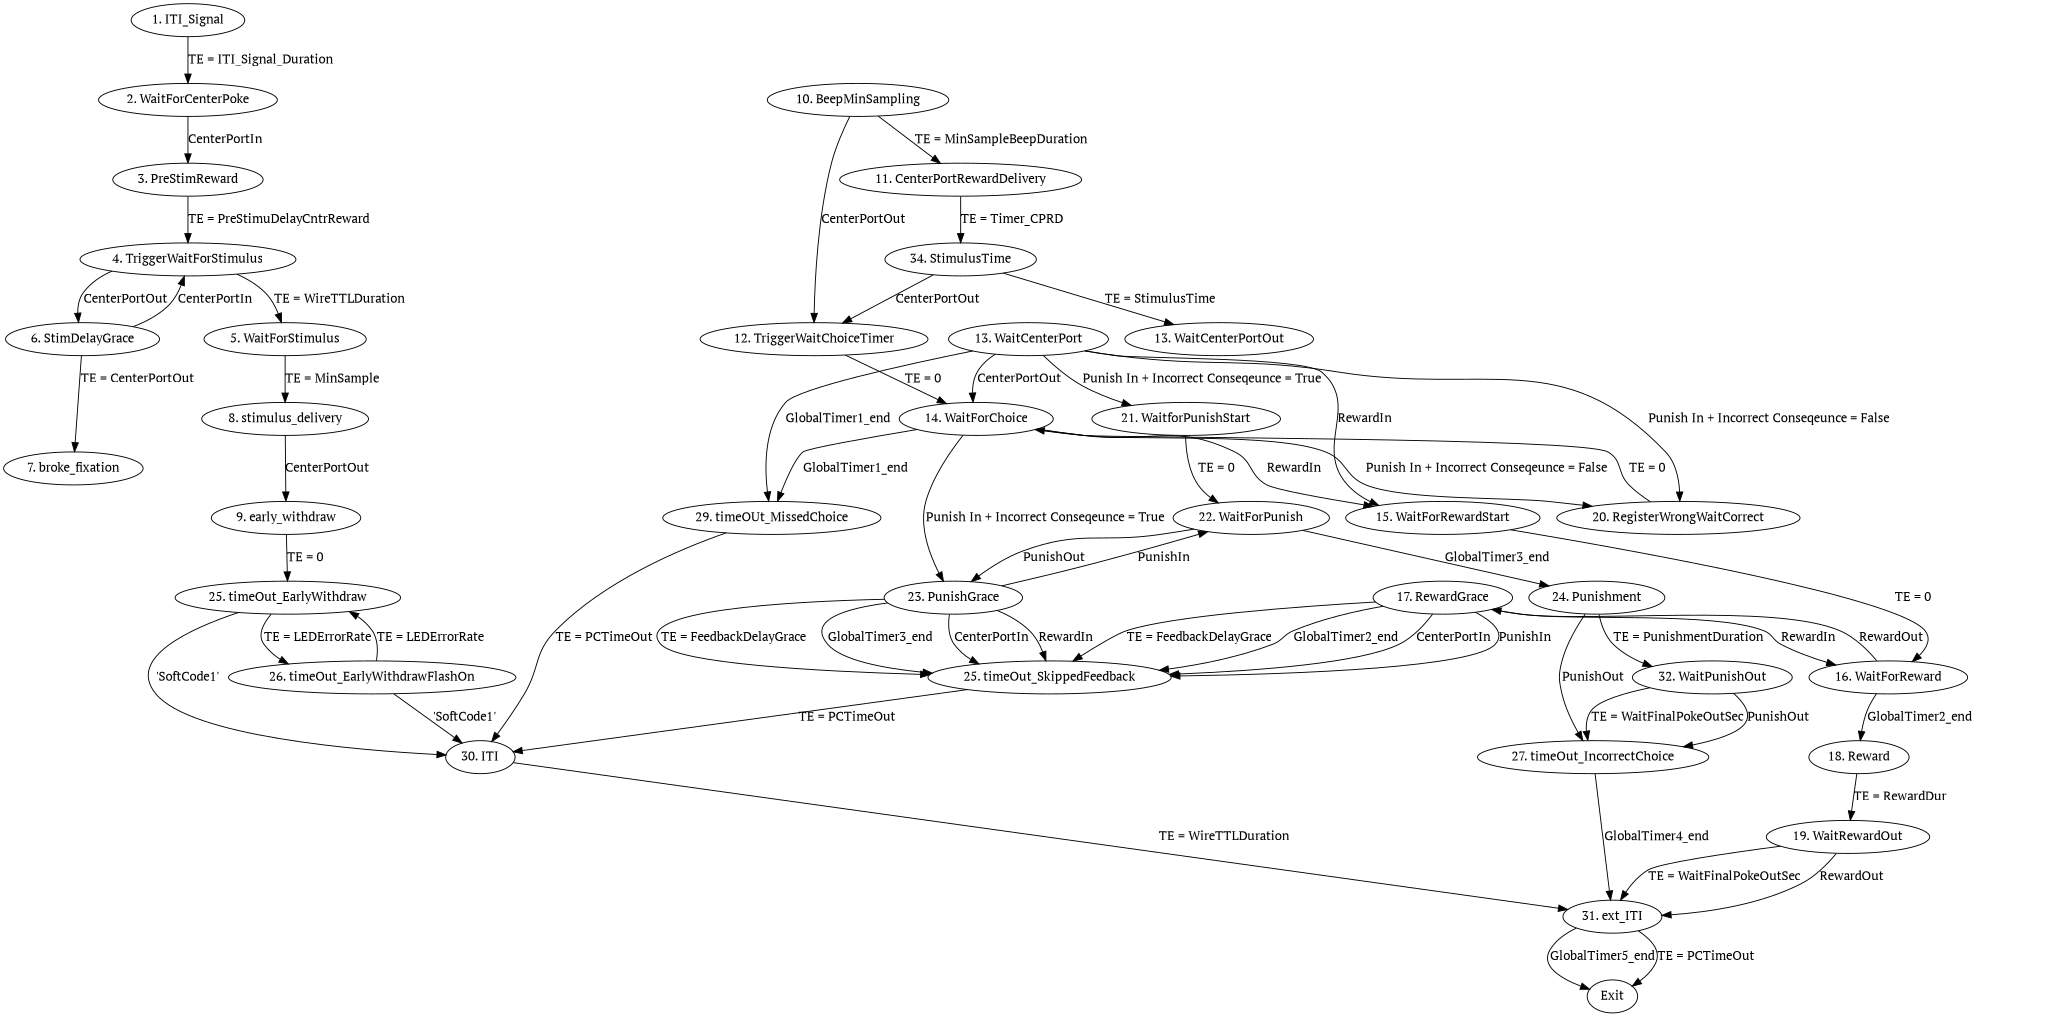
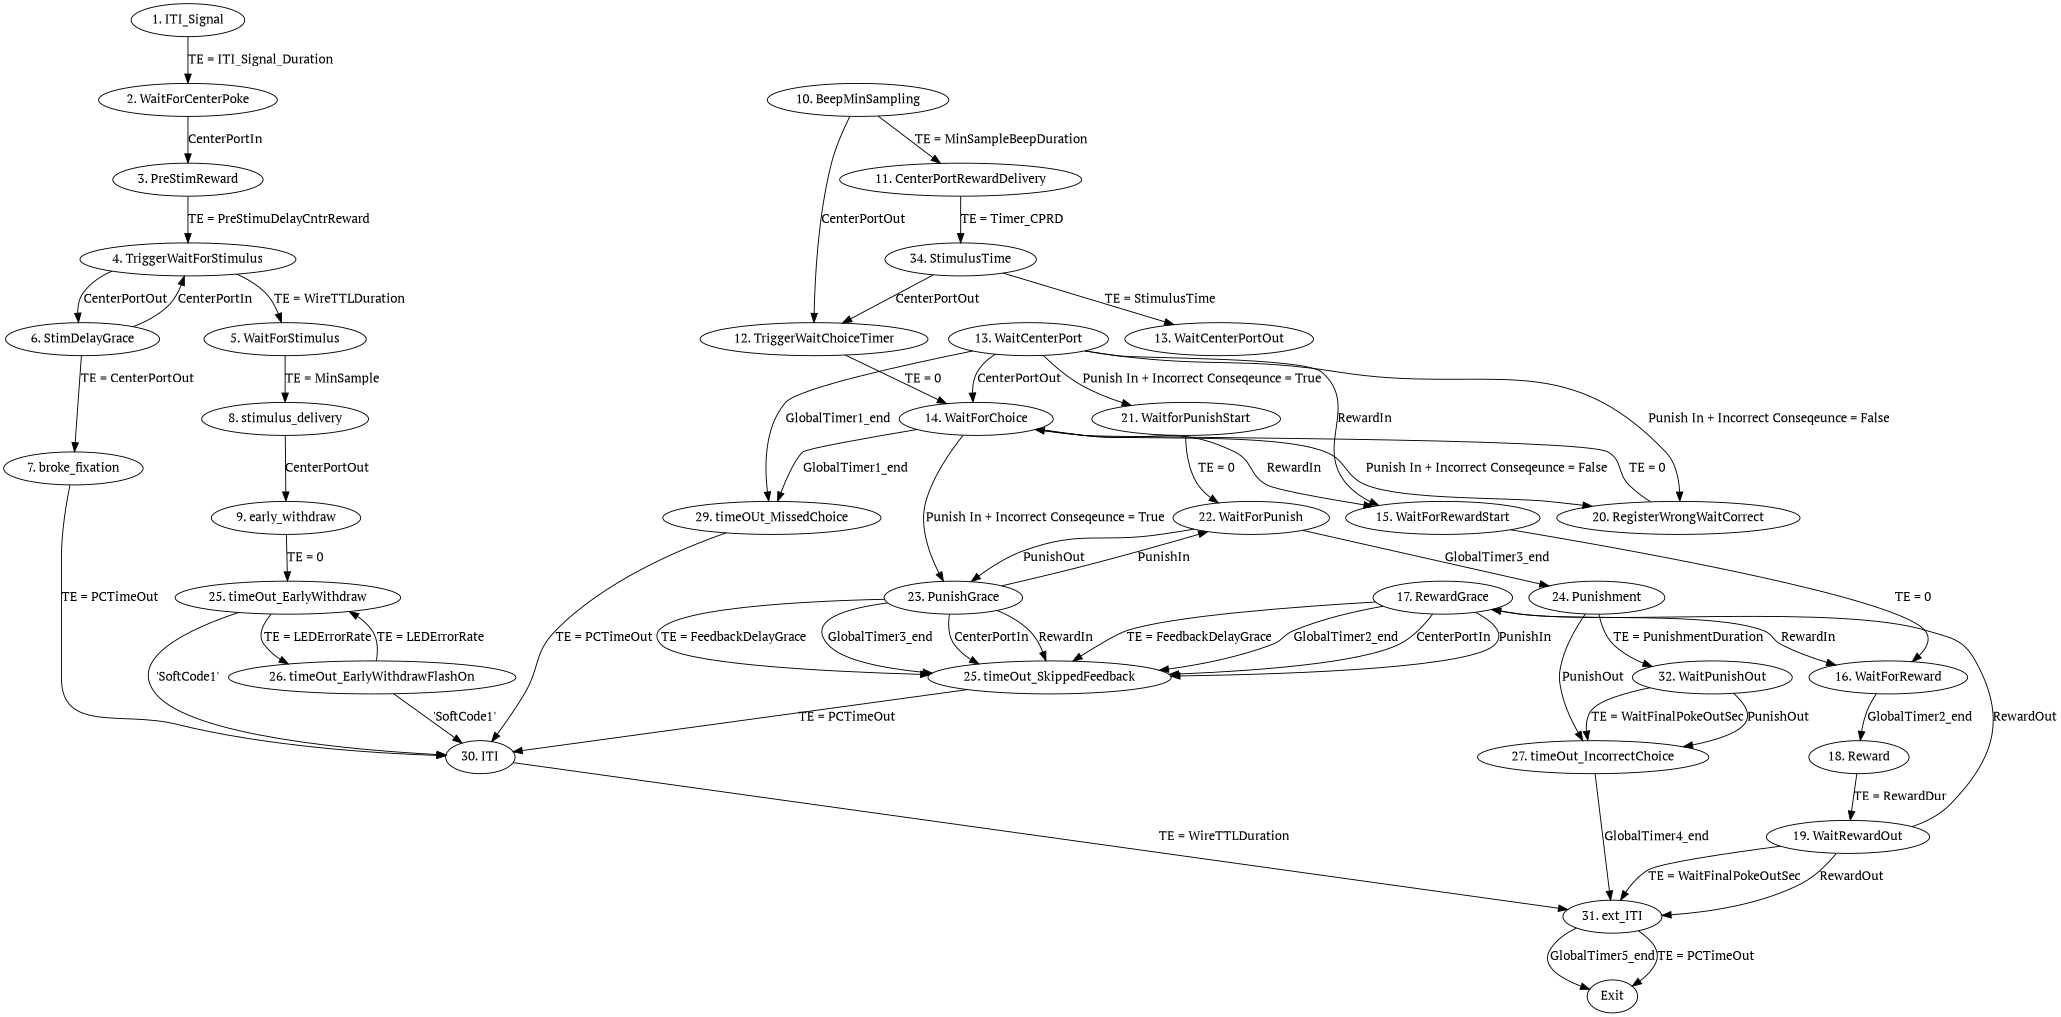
  digraph {
    fontname="PT Serif"
    node [fontname="PT Serif"]
    edge [fontname="PT Serif"]
    "1. ITI_Signal"
    "2. WaitForCenterPoke"
    "3. PreStimReward"
    "4. TriggerWaitForStimulus"
    "5. WaitForStimulus"
    "6. StimDelayGrace"
    "8. stimulus_delivery"
    "7. broke_fixation"
    "9. early_withdraw"
    "30. ITI"
    "25. timeOut_EarlyWithdraw"
    "10. BeepMinSampling"
    "11. CenterPortRewardDelivery"
    "12. TriggerWaitChoiceTimer"
    "26. timeOut_EarlyWithdrawFlashOn"
    "34. StimulusTime"
    "14. WaitForChoice"
    "31. ext_ITI"
    Exit
    "13. WaitCenterPortOut"
    "15. WaitForRewardStart"
    "29. timeOUt_MissedChoice"
    "20. RegisterWrongWaitCorrect"
    "23. PunishGrace"
    "13. WaitCenterPort"
    "21. WaitforPunishStart"
    "16. WaitForReward"
    "22. WaitForPunish"
    "17. RewardGrace"
    "18. Reward"
    "24. Punishment"
    n32 [label="25. timeOut_SkippedFeedback"]
    "27. timeOut_IncorrectChoice"
    "32. WaitPunishOut"
    "19. WaitRewardOut"
    "1. ITI_Signal" -> "2. WaitForCenterPoke" [label="TE = ITI_Signal_Duration"]
    "2. WaitForCenterPoke" -> "3. PreStimReward" [label=CenterPortIn]
    "3. PreStimReward" -> "4. TriggerWaitForStimulus" [label="TE = PreStimuDelayCntrReward"]
    "4. TriggerWaitForStimulus" -> "5. WaitForStimulus" [label="TE = WireTTLDuration"]
    "4. TriggerWaitForStimulus" -> "6. StimDelayGrace" [label=CenterPortOut]
    "5. WaitForStimulus" -> "8. stimulus_delivery" [label="TE = MinSample"]
    "6. StimDelayGrace" -> "4. TriggerWaitForStimulus" [label=CenterPortIn]
    "6. StimDelayGrace" -> "7. broke_fixation" [label="TE = CenterPortOut"]
    "8. stimulus_delivery" -> "9. early_withdraw" [label=CenterPortOut]
+   "7. broke_fixation" -> "30. ITI" [label="TE = PCTimeOut"]
    "9. early_withdraw" -> "25. timeOut_EarlyWithdraw" [label="TE = 0"]
    "30. ITI" -> "31. ext_ITI" [label="TE = WireTTLDuration"]
    "25. timeOut_EarlyWithdraw" -> "30. ITI" [label="'SoftCode1'"]
    "25. timeOut_EarlyWithdraw" -> "26. timeOut_EarlyWithdrawFlashOn" [label="TE = LEDErrorRate"]
    "10. BeepMinSampling" -> "11. CenterPortRewardDelivery" [label="TE = MinSampleBeepDuration"]
    "10. BeepMinSampling" -> "12. TriggerWaitChoiceTimer" [label=CenterPortOut]
    "11. CenterPortRewardDelivery" -> "34. StimulusTime" [label="TE = Timer_CPRD"]
    "12. TriggerWaitChoiceTimer" -> "14. WaitForChoice" [label="TE = 0  "]
    "26. timeOut_EarlyWithdrawFlashOn" -> "30. ITI" [label="'SoftCode1'"]
    "26. timeOut_EarlyWithdrawFlashOn" -> "25. timeOut_EarlyWithdraw" [label="TE = LEDErrorRate"]
    "34. StimulusTime" -> "12. TriggerWaitChoiceTimer" [label=CenterPortOut]
    "34. StimulusTime" -> "13. WaitCenterPortOut" [label="TE = StimulusTime"]
    "14. WaitForChoice" -> "15. WaitForRewardStart" [label=RewardIn]
    "14. WaitForChoice" -> "29. timeOUt_MissedChoice" [label=GlobalTimer1_end]
    "14. WaitForChoice" -> "20. RegisterWrongWaitCorrect" [label="Punish In + Incorrect Conseqeunce = False"]
    "14. WaitForChoice" -> "23. PunishGrace" [label="Punish In + Incorrect Conseqeunce = True"]
    "31. ext_ITI" -> Exit [label=GlobalTimer5_end]
    "31. ext_ITI" -> Exit [label="TE = PCTimeOut"]
    "15. WaitForRewardStart" -> "16. WaitForReward" [label="TE = 0"]
    "29. timeOUt_MissedChoice" -> "30. ITI" [label="TE = PCTimeOut"]
    "20. RegisterWrongWaitCorrect" -> "14. WaitForChoice" [label="TE = 0"]
    "23. PunishGrace" -> "22. WaitForPunish" [label=PunishIn]
    "23. PunishGrace" -> n32 [label="TE = FeedbackDelayGrace"]
    "23. PunishGrace" -> n32 [label=GlobalTimer3_end]
    "23. PunishGrace" -> n32 [label=CenterPortIn]
    "23. PunishGrace" -> n32 [label=RewardIn]
    "13. WaitCenterPort" -> "14. WaitForChoice" [label=CenterPortOut]
    "13. WaitCenterPort" -> "15. WaitForRewardStart" [label=RewardIn]
    "13. WaitCenterPort" -> "29. timeOUt_MissedChoice" [label=GlobalTimer1_end]
    "13. WaitCenterPort" -> "20. RegisterWrongWaitCorrect" [label="Punish In + Incorrect Conseqeunce = False"]
    "13. WaitCenterPort" -> "21. WaitforPunishStart" [label="Punish In + Incorrect Conseqeunce = True"]
    "21. WaitforPunishStart" -> "22. WaitForPunish" [label="TE = 0"]
-   "16. WaitForReward" -> "17. RewardGrace" [label=RewardOut]
+   "19. WaitRewardOut" -> "17. RewardGrace" [label=RewardOut]
    "16. WaitForReward" -> "18. Reward" [label=GlobalTimer2_end]
    "22. WaitForPunish" -> "23. PunishGrace" [label=PunishOut]
    "22. WaitForPunish" -> "24. Punishment" [label=GlobalTimer3_end]
    "17. RewardGrace" -> "16. WaitForReward" [label=RewardIn]
    "17. RewardGrace" -> n32 [label="TE = FeedbackDelayGrace"]
    "17. RewardGrace" -> n32 [label=GlobalTimer2_end]
    "17. RewardGrace" -> n32 [label=CenterPortIn]
    "17. RewardGrace" -> n32 [label=PunishIn]
    "18. Reward" -> "19. WaitRewardOut" [label="TE = RewardDur"]
    "24. Punishment" -> "27. timeOut_IncorrectChoice" [label=PunishOut]
    "24. Punishment" -> "32. WaitPunishOut" [label="TE = PunishmentDuration"]
    n32 -> "30. ITI" [label="TE = PCTimeOut"]
    "27. timeOut_IncorrectChoice" -> "31. ext_ITI" [label=GlobalTimer4_end]
    "32. WaitPunishOut" -> "27. timeOut_IncorrectChoice" [label="TE = WaitFinalPokeOutSec"]
    "32. WaitPunishOut" -> "27. timeOut_IncorrectChoice" [label=PunishOut]
    "19. WaitRewardOut" -> "31. ext_ITI" [label="TE = WaitFinalPokeOutSec"]
    "19. WaitRewardOut" -> "31. ext_ITI" [label=RewardOut]
  }
